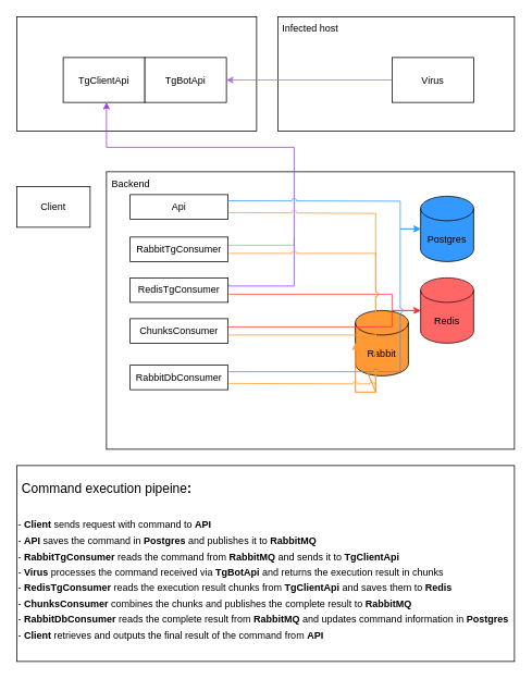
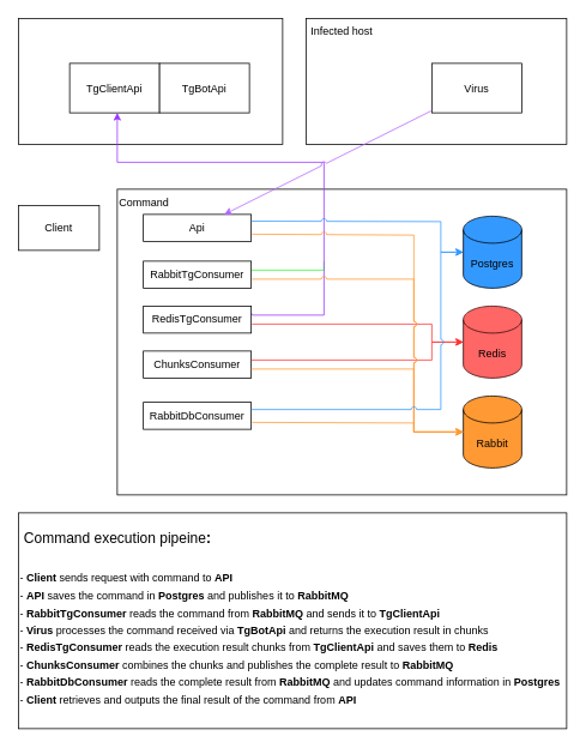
  <mxCell id="0" />
  <mxCell id="1" parent="0" />
  <mxCell id="2" value="" style="rounded=0;whiteSpace=wrap;html=1;" vertex="1" parent="1"><mxGeometry x="20" y="570" width="610" height="240" as="geometry" /></mxCell>
  <mxCell id="3" value="" style="rounded=0;whiteSpace=wrap;html=1;" parent="1" vertex="1"><mxGeometry x="20" y="20" width="294" height="140" as="geometry" /></mxCell>
  <mxCell id="4" value="" style="rounded=0;whiteSpace=wrap;html=1;movable=1;resizable=1;rotatable=1;deletable=1;editable=1;locked=0;connectable=1;" parent="1" vertex="1"><mxGeometry x="130" y="210" width="500" height="340" as="geometry" /></mxCell>
- <mxCell id="5" value="Backend" style="text;html=1;align=center;verticalAlign=middle;whiteSpace=wrap;rounded=0;" parent="1" vertex="1"><mxGeometry x="130" y="210" width="60" height="30" as="geometry" /></mxCell>
+ <mxCell id="5" value="Command" style="text;html=1;align=center;verticalAlign=middle;whiteSpace=wrap;rounded=0;" parent="1" vertex="1"><mxGeometry x="130" y="210" width="60" height="30" as="geometry" /></mxCell>
  <mxCell id="6" value="Client" style="rounded=0;whiteSpace=wrap;html=1;" parent="1" vertex="1"><mxGeometry x="20" y="228" width="90" height="50" as="geometry" /></mxCell>
  <mxCell id="7" value="Postgres" style="shape=cylinder3;whiteSpace=wrap;html=1;boundedLbl=1;backgroundOutline=1;size=15;strokeColor=#020208;fillColor=#3399FF;" parent="1" vertex="1"><mxGeometry x="515" y="240" width="65" height="80" as="geometry" /></mxCell>
  <mxCell id="8" value="Api" style="rounded=0;whiteSpace=wrap;html=1;" parent="1" vertex="1"><mxGeometry x="159" y="238" width="120" height="30" as="geometry" /></mxCell>
  <mxCell id="9" style="edgeStyle=orthogonalEdgeStyle;rounded=0;orthogonalLoop=1;jettySize=auto;html=1;endArrow=none;endFill=0;jumpStyle=arc;strokeColor=#33FF33;" edge="1" parent="1" source="10"><mxGeometry relative="1" as="geometry"><mxPoint x="360" y="290" as="targetPoint" /><Array as="points"><mxPoint x="360" y="300" /></Array></mxGeometry></mxCell>
  <mxCell id="10" value="RabbitTgConsumer" style="rounded=0;whiteSpace=wrap;html=1;" parent="1" vertex="1"><mxGeometry x="159" y="290" width="120" height="30" as="geometry" /></mxCell>
  <mxCell id="11" style="edgeStyle=orthogonalEdgeStyle;rounded=0;orthogonalLoop=1;jettySize=auto;html=1;exitX=1;exitY=0.25;exitDx=0;exitDy=0;jumpStyle=arc;strokeColor=#9933FF;" edge="1" parent="1" source="12" target="31"><mxGeometry relative="1" as="geometry"><Array as="points"><mxPoint x="280" y="350" /><mxPoint x="360" y="350" /><mxPoint x="360" y="180" /><mxPoint x="130" y="180" /></Array></mxGeometry></mxCell>
  <mxCell id="12" value="RedisTgConsumer" style="rounded=0;whiteSpace=wrap;html=1;" parent="1" vertex="1"><mxGeometry x="159" y="340" width="120" height="30" as="geometry" /></mxCell>
  <mxCell id="13" value="ChunksConsumer" style="rounded=0;whiteSpace=wrap;html=1;" parent="1" vertex="1"><mxGeometry x="159" y="390" width="120" height="30" as="geometry" /></mxCell>
  <mxCell id="14" value="RabbitDbConsumer" style="rounded=0;whiteSpace=wrap;html=1;" parent="1" vertex="1"><mxGeometry x="159" y="447" width="120" height="30" as="geometry" /></mxCell>
  <mxCell id="15" value="Redis" style="shape=cylinder3;whiteSpace=wrap;html=1;boundedLbl=1;backgroundOutline=1;size=15;strokeColor=#300A0A;fillColor=#FF6666;" parent="1" vertex="1"><mxGeometry x="515" y="340" width="65" height="80" as="geometry" /></mxCell>
- <mxCell id="16" value="Rabbit" style="shape=cylinder3;whiteSpace=wrap;html=1;boundedLbl=1;backgroundOutline=1;size=15;fillColor=#FF9933;" parent="1" vertex="1"><mxGeometry x="435" y="380" width="65" height="80" as="geometry" /></mxCell>
+ <mxCell id="16" value="Rabbit" style="shape=cylinder3;whiteSpace=wrap;html=1;boundedLbl=1;backgroundOutline=1;size=15;fillColor=#FF9933;" parent="1" vertex="1"><mxGeometry x="515" y="440" width="65" height="80" as="geometry" /></mxCell>
  <mxCell id="17" value="" style="rounded=0;whiteSpace=wrap;html=1;" parent="1" vertex="1"><mxGeometry x="340" y="20" width="290" height="140" as="geometry" /></mxCell>
  <mxCell id="18" value="Virus" style="rounded=0;whiteSpace=wrap;html=1;" parent="1" vertex="1"><mxGeometry x="480" y="70" width="100" height="55" as="geometry" /></mxCell>
  <mxCell id="19" value="Infected host" style="text;html=1;align=center;verticalAlign=middle;whiteSpace=wrap;rounded=0;" parent="1" vertex="1"><mxGeometry x="340" y="20" width="80" height="30" as="geometry" /></mxCell>
  <mxCell id="20" value="&lt;h1 style=&quot;margin-top: 0px; line-height: 160%;&quot;&gt;&lt;span style=&quot;font-size: 16px; font-weight: 400;&quot;&gt;&amp;nbsp;Command execution pipeine&lt;/span&gt;&lt;span style=&quot;font-size: 16px;&quot;&gt;:&lt;/span&gt;&lt;/h1&gt;&lt;div style=&quot;line-height: 160%;&quot;&gt;&lt;span style=&quot;background-color: initial;&quot;&gt;- &lt;b&gt;Client &lt;/b&gt;sends request with command to &lt;b&gt;API&lt;/b&gt;&lt;/span&gt;&lt;/div&gt;&lt;div style=&quot;line-height: 160%;&quot;&gt;&lt;span style=&quot;background-color: initial;&quot;&gt;- &lt;b&gt;API &lt;/b&gt;saves the command in &lt;b&gt;Postgres &lt;/b&gt;and publishes it to &lt;b&gt;RabbitMQ&lt;/b&gt;&lt;/span&gt;&lt;/div&gt;&lt;div style=&quot;line-height: 160%;&quot;&gt;&lt;span style=&quot;background-color: initial;&quot;&gt;- &lt;b&gt;RabbitTgConsumer&lt;/b&gt; reads the command from &lt;b&gt;RabbitMQ &lt;/b&gt;and sends it to &lt;b&gt;TgClientApi&lt;/b&gt;&lt;/span&gt;&lt;/div&gt;&lt;div style=&quot;line-height: 160%;&quot;&gt;&lt;span style=&quot;background-color: initial;&quot;&gt;- &lt;b&gt;Virus &lt;/b&gt;processes the command received via &lt;b&gt;TgBotApi &lt;/b&gt;and returns the execution result in chunks&lt;/span&gt;&lt;/div&gt;&lt;div style=&quot;line-height: 160%;&quot;&gt;&lt;span style=&quot;background-color: initial;&quot;&gt;- &lt;b&gt;RedisTgConsumer &lt;/b&gt;reads the execution result chunks from &lt;b&gt;TgClientApi &lt;/b&gt;and saves them to &lt;b&gt;Redis&lt;/b&gt;&lt;/span&gt;&lt;/div&gt;&lt;div style=&quot;line-height: 160%;&quot;&gt;&lt;span style=&quot;background-color: initial;&quot;&gt;- &lt;b&gt;ChunksConsumer &lt;/b&gt;combines the chunks and publishes the complete result to &lt;b&gt;RabbitMQ&lt;/b&gt;&lt;/span&gt;&lt;/div&gt;&lt;div style=&quot;line-height: 160%;&quot;&gt;&lt;span style=&quot;background-color: initial;&quot;&gt;- &lt;b&gt;RabbitDbConsumer &lt;/b&gt;reads the complete result from &lt;b&gt;RabbitMQ &lt;/b&gt;and updates command information in &lt;b&gt;Postgres&lt;/b&gt;&lt;/span&gt;&lt;/div&gt;&lt;div style=&quot;line-height: 160%;&quot;&gt;&lt;span style=&quot;background-color: initial;&quot;&gt;-&amp;nbsp;&lt;b&gt;Client &lt;/b&gt;retrieves and outputs the final result of the command from&amp;nbsp;&lt;/span&gt;&lt;span style=&quot;background-color: initial;&quot;&gt;&lt;b&gt;API&lt;/b&gt;&lt;/span&gt;&lt;/div&gt;&lt;div style=&quot;line-height: 160%;&quot;&gt;&lt;span style=&quot;font-size: 16px; background-color: initial;&quot;&gt;&lt;br&gt;&lt;/span&gt;&lt;/div&gt;" style="text;html=1;whiteSpace=wrap;overflow=hidden;rounded=0;" parent="1" vertex="1"><mxGeometry x="20" y="570" width="610" height="220" as="geometry" /></mxCell>
- <mxCell id="21" value="" style="endArrow=classic;html=1;rounded=0;entryX=1;entryY=0.5;entryDx=0;entryDy=0;jumpStyle=arc;strokeColor=#B266FF;" parent="1" target="32" edge="1" source="18"><mxGeometry width="50" height="50" relative="1" as="geometry"><mxPoint x="515" y="66" as="sourcePoint" /><mxPoint x="255" y="66.25" as="targetPoint" /></mxGeometry></mxCell>
+ <mxCell id="21" value="" style="endArrow=classic;html=1;rounded=0;jumpStyle=arc;strokeColor=#B266FF;" parent="1" target="8" edge="1" source="18"><mxGeometry width="50" height="50" relative="1" as="geometry"><mxPoint x="515" y="66" as="sourcePoint" /><mxPoint x="255" y="66.25" as="targetPoint" /></mxGeometry></mxCell>
  <mxCell id="22" value="" style="endArrow=classic;html=1;rounded=0;entryX=0;entryY=0.5;entryDx=0;entryDy=0;entryPerimeter=0;exitX=1;exitY=0.25;exitDx=0;exitDy=0;fillColor=#dae8fc;strokeColor=#3399FF;jumpStyle=arc;" parent="1" target="7" edge="1" source="8"><mxGeometry width="50" height="50" relative="1" as="geometry"><mxPoint x="280" y="240" as="sourcePoint" /><mxPoint x="420.01" y="240.08" as="targetPoint" /><Array as="points"><mxPoint x="490" y="246" /><mxPoint x="490" y="280" /></Array></mxGeometry></mxCell>
  <mxCell id="23" style="edgeStyle=orthogonalEdgeStyle;rounded=0;orthogonalLoop=1;jettySize=auto;html=1;jumpStyle=arc;strokeColor=#FF3333;" edge="1" parent="1" source="13" target="15"><mxGeometry relative="1" as="geometry"><Array as="points"><mxPoint x="480" y="400" /><mxPoint x="480" y="380" /></Array></mxGeometry></mxCell>
  <mxCell id="24" value="" style="endArrow=classic;html=1;rounded=0;entryX=0;entryY=0.5;entryDx=0;entryDy=0;entryPerimeter=0;fillColor=#f5f5f5;strokeColor=#FF3333;jumpStyle=arc;" parent="1" target="15" edge="1"><mxGeometry width="50" height="50" relative="1" as="geometry"><mxPoint x="280" y="360" as="sourcePoint" /><mxPoint x="507.5" y="365" as="targetPoint" /><Array as="points"><mxPoint x="480" y="360" /><mxPoint x="480" y="380" /></Array></mxGeometry></mxCell>
  <mxCell id="25" value="" style="endArrow=none;html=1;rounded=0;entryX=0;entryY=0.5;entryDx=0;entryDy=0;entryPerimeter=0;fillColor=#f8cecc;strokeColor=#FF9933;endFill=0;edgeStyle=orthogonalEdgeStyle;jumpStyle=arc;" parent="1" target="16" edge="1"><mxGeometry width="50" height="50" relative="1" as="geometry"><mxPoint x="280" y="260" as="sourcePoint" /><mxPoint x="510" y="470" as="targetPoint" /><Array as="points"><mxPoint x="280" y="261" /><mxPoint x="460" y="261" /><mxPoint x="460" y="480" /></Array></mxGeometry></mxCell>
  <mxCell id="26" value="" style="endArrow=classic;html=1;rounded=0;fillColor=#f8cecc;strokeColor=#FF9933;endFill=1;entryX=0;entryY=0.5;entryDx=0;entryDy=0;entryPerimeter=0;jumpStyle=arc;" parent="1" target="16" edge="1"><mxGeometry width="50" height="50" relative="1" as="geometry"><mxPoint x="280" y="310" as="sourcePoint" /><mxPoint x="420" y="440" as="targetPoint" /><Array as="points"><mxPoint x="460" y="310" /><mxPoint x="460" y="480" /></Array></mxGeometry></mxCell>
  <mxCell id="27" value="" style="endArrow=classic;html=1;rounded=0;fillColor=#f8cecc;strokeColor=#FF9933;entryX=0;entryY=0.5;entryDx=0;entryDy=0;entryPerimeter=0;jumpStyle=arc;" parent="1" target="16" edge="1"><mxGeometry width="50" height="50" relative="1" as="geometry"><mxPoint x="280" y="469.35" as="sourcePoint" /><mxPoint x="460" y="470" as="targetPoint" /><Array as="points"><mxPoint x="460" y="470" /><mxPoint x="460" y="480" /></Array></mxGeometry></mxCell>
  <mxCell id="28" style="edgeStyle=orthogonalEdgeStyle;rounded=0;orthogonalLoop=1;jettySize=auto;html=1;entryX=0;entryY=0.5;entryDx=0;entryDy=0;entryPerimeter=0;strokeColor=#FF9933;" edge="1" parent="1" source="13" target="16"><mxGeometry relative="1" as="geometry"><Array as="points"><mxPoint x="460" y="410" /><mxPoint x="460" y="480" /></Array></mxGeometry></mxCell>
  <mxCell id="29" style="edgeStyle=orthogonalEdgeStyle;rounded=0;orthogonalLoop=1;jettySize=auto;html=1;entryX=0;entryY=0.5;entryDx=0;entryDy=0;entryPerimeter=0;jumpStyle=arc;strokeColor=#3399FF;" edge="1" parent="1" source="14" target="7"><mxGeometry relative="1" as="geometry"><Array as="points"><mxPoint x="490" y="455" /><mxPoint x="490" y="280" /></Array></mxGeometry></mxCell>
  <mxCell id="30" value="" style="group" vertex="1" connectable="0" parent="1"><mxGeometry x="77" y="70" width="200" height="55" as="geometry" /></mxCell>
  <mxCell id="31" value="TgClientApi" style="rounded=0;whiteSpace=wrap;html=1;" parent="30" vertex="1"><mxGeometry width="100" height="55" as="geometry" /></mxCell>
  <mxCell id="32" value="TgBotApi" style="rounded=0;whiteSpace=wrap;html=1;" parent="30" vertex="1"><mxGeometry x="100" width="100" height="55" as="geometry" /></mxCell>
